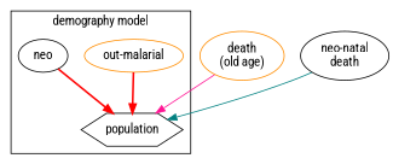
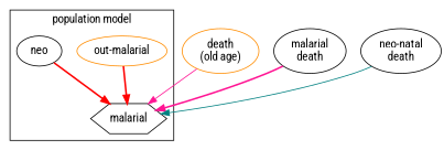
  digraph {
    fontname="Roboto Condensed"
    node [color=black fontname="Roboto Condensed"]
    edge [color=red fontcolor="#777777" fontname="Roboto Condensed" style=bold]
-   population [shape=hexagon]
+   population [shape=hexagon label=malarial]
    n2 [color=darkorange label="out-malarial"]
    n3 [label=neo]
    n4 [color=darkorange label="death\n(old age)"]
+   n5 [label="malarial\ndeath"]
    n6 [label="neo-natal\ndeath"]
    subgraph cluster_1 {
-     label="demography model"
+     label="population model"
      population
      n2
      n3
    }
    n2 -> population
    n3 -> population
    n4 -> population [color=deeppink style=solid]
+   n5 -> population [color=deeppink]
    n6 -> population [color=teal style=solid]
  }
